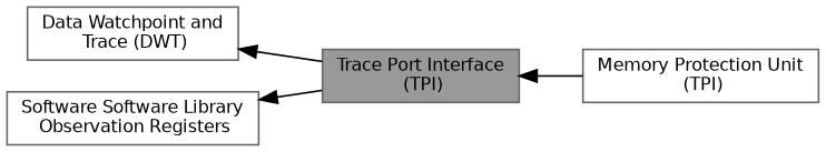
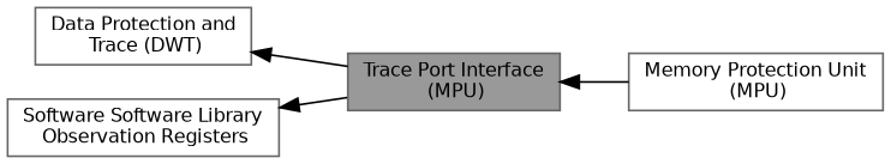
  digraph {
    rankdir=LR
    node [color=grey40 fillcolor=white fontname=Helvetica fontsize=10 shape=box style=filled]
    edge [dir=back fontname=Helvetica fontsize=10 labelfontname=Helvetica labelfontsize=10 shape=plaintext style=solid]
-   n1 [height=0.2 label="Data Watchpoint and\l Trace (DWT)" width=0.4]
-   n2 [color=gray40 fillcolor=grey60 fontcolor=black height=0.2 label="Trace Port Interface\l (TPI)" width=0.4]
-   n3 [height=0.2 label="Memory Protection Unit\l (TPI)" width=0.4]
+   n1 [height=0.2 label="Data Protection and\l Trace (DWT)" width=0.4]
+   n2 [color=gray40 fillcolor=grey60 fontcolor=black height=0.2 label="Trace Port Interface\l (MPU)" width=0.4]
+   n3 [height=0.2 label="Memory Protection Unit\l (MPU)" width=0.4]
    n4 [height=0.2 label="Software Software Library\l Observation Registers" width=0.4]
    n1 -> n2
    n2 -> n3
    n4 -> n2
  }
